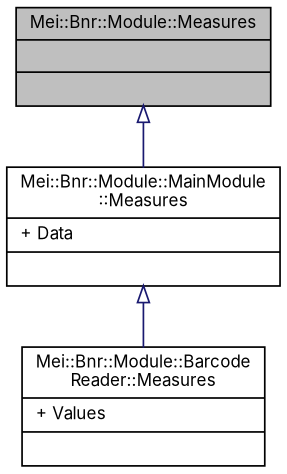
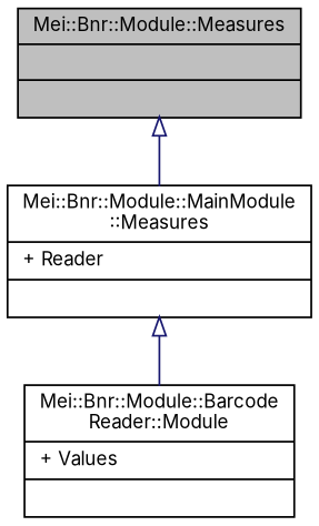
  digraph {
    fontname=Inter
    node [color=black fillcolor=white fontname=Inter fontsize=10 shape=record style=filled]
    edge [arrowtail=onormal color=midnightblue dir=back fontname=Inter fontsize=10 labelfontname=Helvetica labelfontsize=10 style=solid]
    n1 [fillcolor=grey75 fontcolor=black height=0.2 label="{Mei::Bnr::Module::Measures\n||}" width=0.4]
-   n2 [height=0.2 label="{Mei::Bnr::Module::MainModule\l::Measures\n|+ Data\l|}" width=0.4]
-   n3 [height=0.2 label="{Mei::Bnr::Module::Barcode\lReader::Measures\n|+ Values\l|}" width=0.4]
+   n2 [height=0.2 label="{Mei::Bnr::Module::MainModule\l::Measures\n|+ Reader\l|}" width=0.4]
+   n3 [height=0.2 label="{Mei::Bnr::Module::Barcode\lReader::Module\n|+ Values\l|}" width=0.4]
    n1 -> n2
    n2 -> n3
  }
